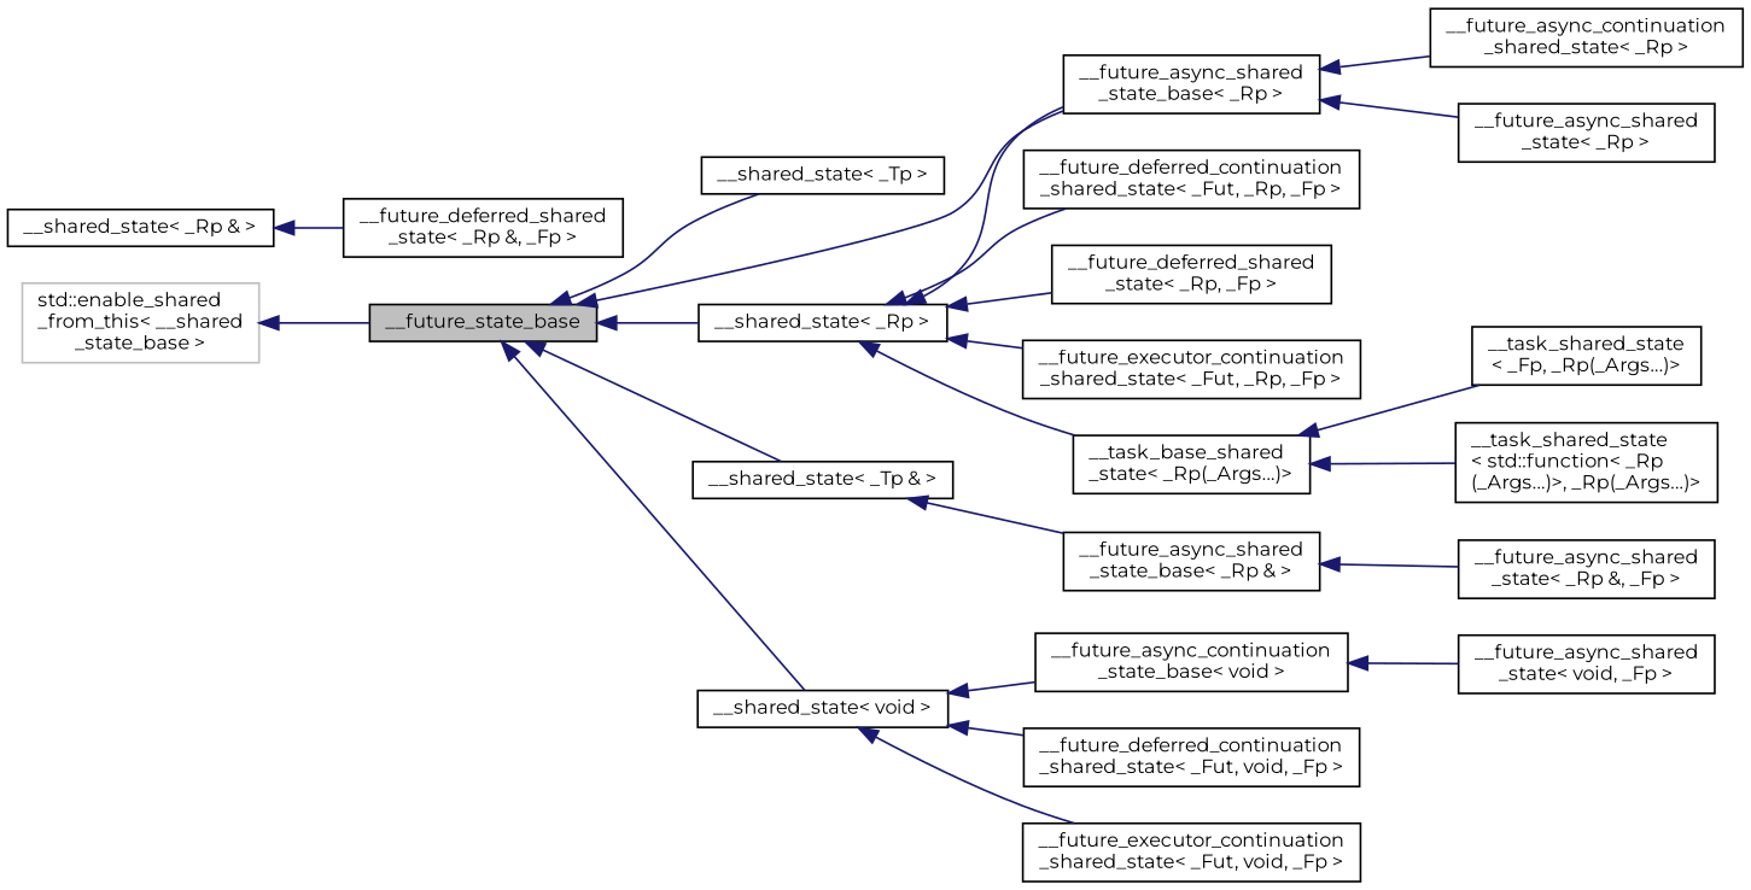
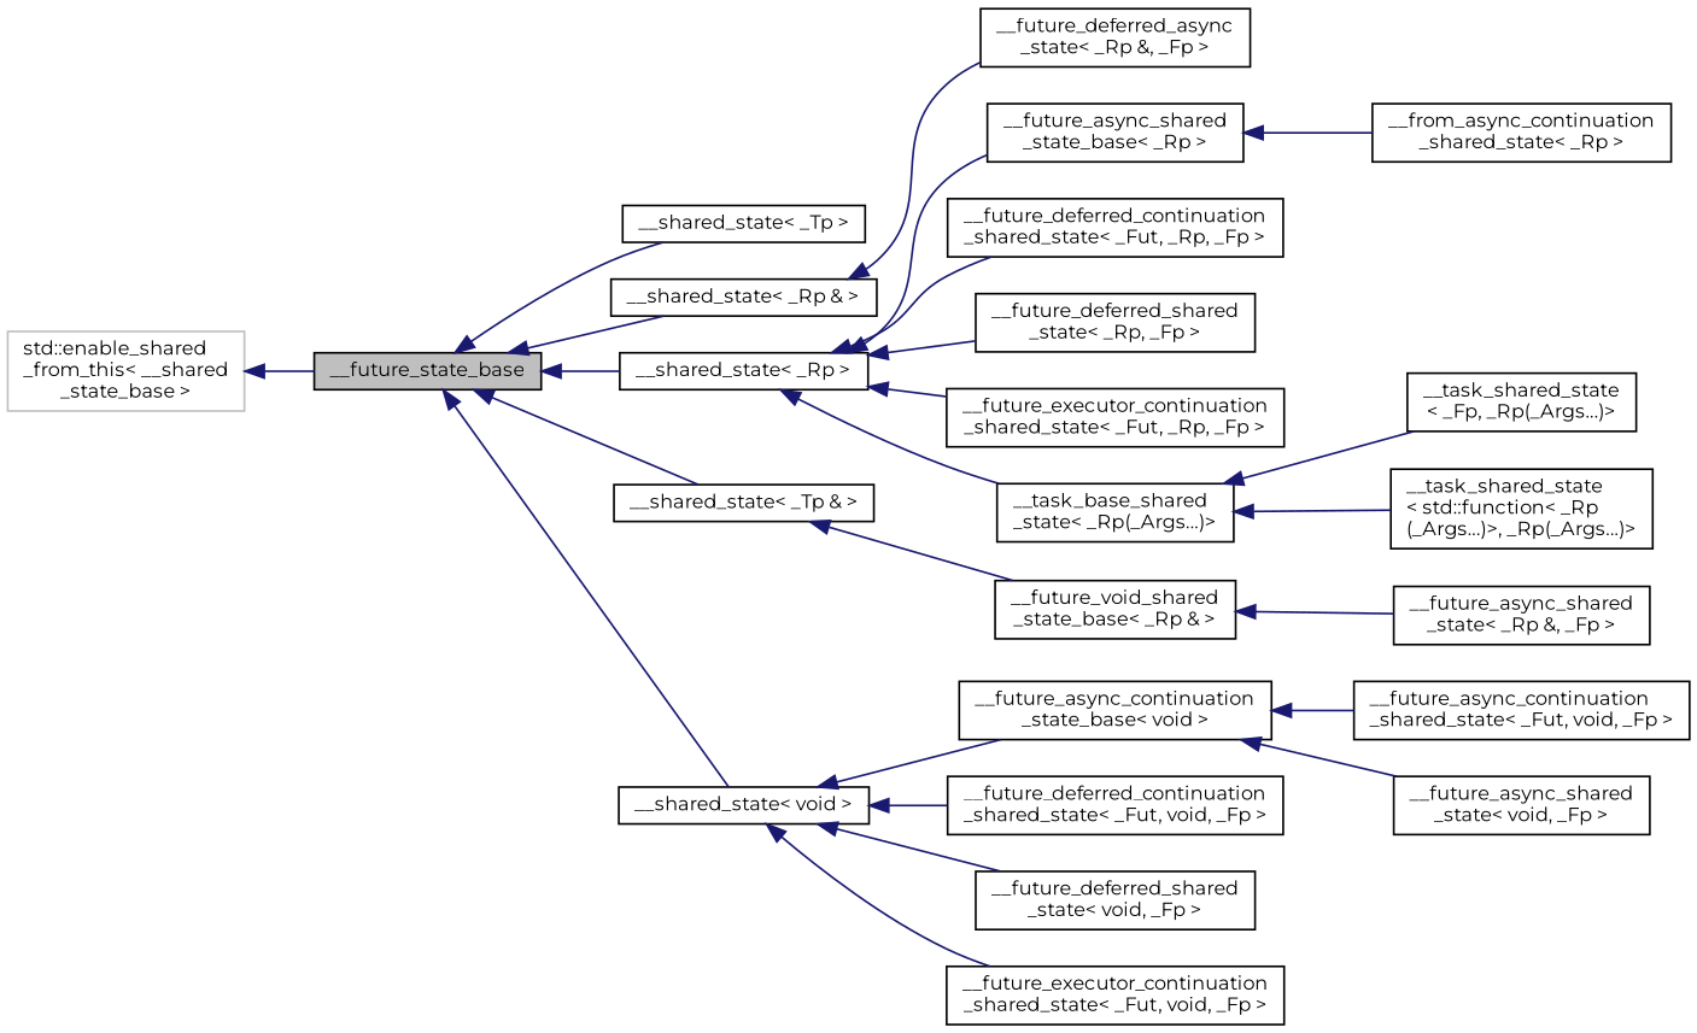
  digraph {
    fontname=Montserrat
    rankdir=LR
    node [color=black fillcolor=white fontname=Montserrat fontsize=10 shape=record style=filled]
    edge [color=midnightblue dir=back fontname=Montserrat fontsize=10 labelfontname=Helvetica labelfontsize=10 style=solid]
    n1 [fillcolor=grey75 fontcolor=black height=0.2 label=__future_state_base width=0.4]
    n2 [height=0.2 label="__shared_state\< _Tp \>" width=0.4]
    n3 [height=0.2 label="__shared_state\< _Rp & \>" width=0.4]
    n4 [height=0.2 label="__shared_state\< _Rp \>" width=0.4]
    n5 [height=0.2 label="__shared_state\< _Tp & \>" width=0.4]
    n6 [height=0.2 label="__shared_state\< void \>" width=0.4]
-   n7 [height=0.2 label="__future_deferred_shared\l_state\< _Rp &, _Fp \>" width=0.4]
+   n7 [height=0.2 label="__future_deferred_async\l_state\< _Rp &, _Fp \>" width=0.4]
    n8 [height=0.2 label="__future_async_shared\l_state_base\< _Rp \>" width=0.4]
    n9 [height=0.2 label="__future_deferred_continuation\l_shared_state\< _Fut, _Rp, _Fp \>" width=0.4]
    n10 [height=0.2 label="__future_deferred_shared\l_state\< _Rp, _Fp \>" width=0.4]
    n11 [height=0.2 label="__future_executor_continuation\l_shared_state\< _Fut, _Rp, _Fp \>" width=0.4]
    n12 [height=0.2 label="__task_base_shared\l_state\< _Rp(_Args...)\>" width=0.4]
-   n13 [height=0.2 label="__future_async_shared\l_state_base\< _Rp & \>" width=0.4]
+   n13 [height=0.2 label="__future_void_shared\l_state_base\< _Rp & \>" width=0.4]
    n14 [height=0.2 label="__future_async_continuation\l_state_base\< void \>" width=0.4]
    n15 [height=0.2 label="__future_deferred_continuation\l_shared_state\< _Fut, void, _Fp \>" width=0.4]
+   n16 [height=0.2 label="__future_deferred_shared\l_state\< void, _Fp \>" width=0.4]
    n17 [height=0.2 label="__future_executor_continuation\l_shared_state\< _Fut, void, _Fp \>" width=0.4]
    n18 [color=grey75 height=0.2 label="std::enable_shared\l_from_this\< __shared\l_state_base \>" width=0.4]
    n19 [height=0.2 label="__future_async_shared\l_state\< _Rp &, _Fp \>" width=0.4]
-   n20 [height=0.2 label="__future_async_continuation\l_shared_state\< _Rp \>" width=0.4]
-   n21 [height=0.2 label="__future_async_shared\l_state\< _Rp \>" width=0.4]
+   n20 [height=0.2 label="__from_async_continuation\l_shared_state\< _Rp \>" width=0.4]
    n22 [height=0.2 label="__task_shared_state\l\< _Fp, _Rp(_Args...)\>" width=0.4]
    n23 [height=0.2 label="__task_shared_state\l\< std::function\< _Rp\l(_Args...)\>, _Rp(_Args...)\>" width=0.4]
+   n24 [height=0.2 label="__future_async_continuation\l_shared_state\< _Fut, void, _Fp \>" width=0.4]
    n25 [height=0.2 label="__future_async_shared\l_state\< void, _Fp \>" width=0.4]
    n1 -> n2
-   n1 -> n8
+   n1 -> n3
    n1 -> n4
    n1 -> n5
    n1 -> n6
    n3 -> n7
    n4 -> n8
    n4 -> n9
    n4 -> n10
    n4 -> n11
    n4 -> n12
    n5 -> n13
    n6 -> n14
    n6 -> n15
+   n6 -> n16
    n6 -> n17
    n8 -> n20
-   n8 -> n21
    n12 -> n22
    n12 -> n23
    n13 -> n19
+   n14 -> n24
    n14 -> n25
    n18 -> n1
  }
